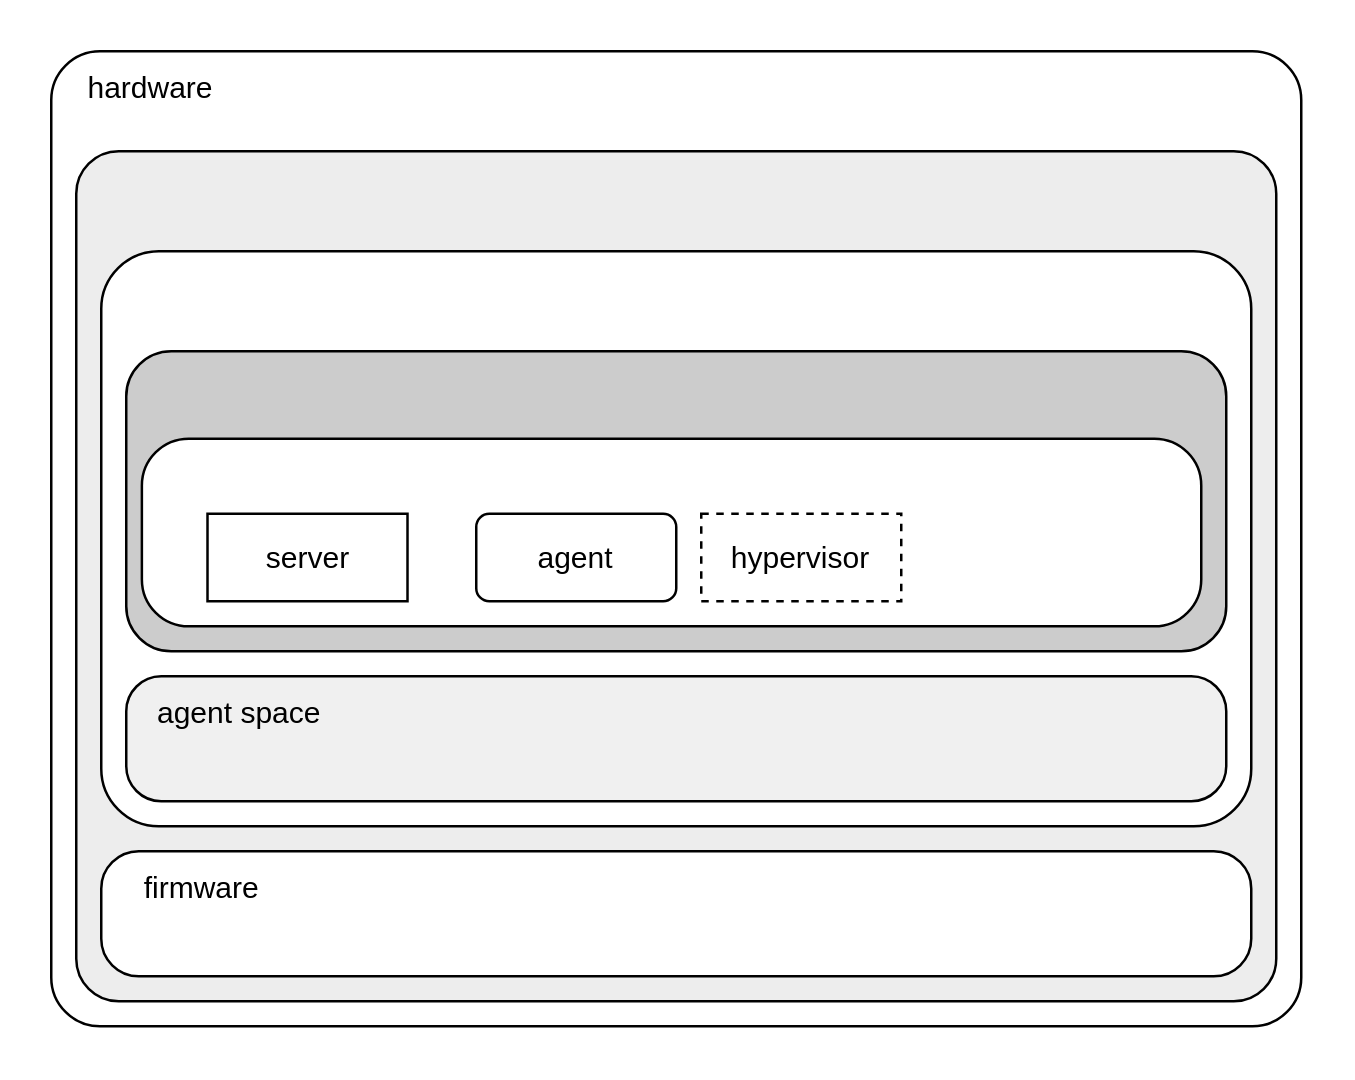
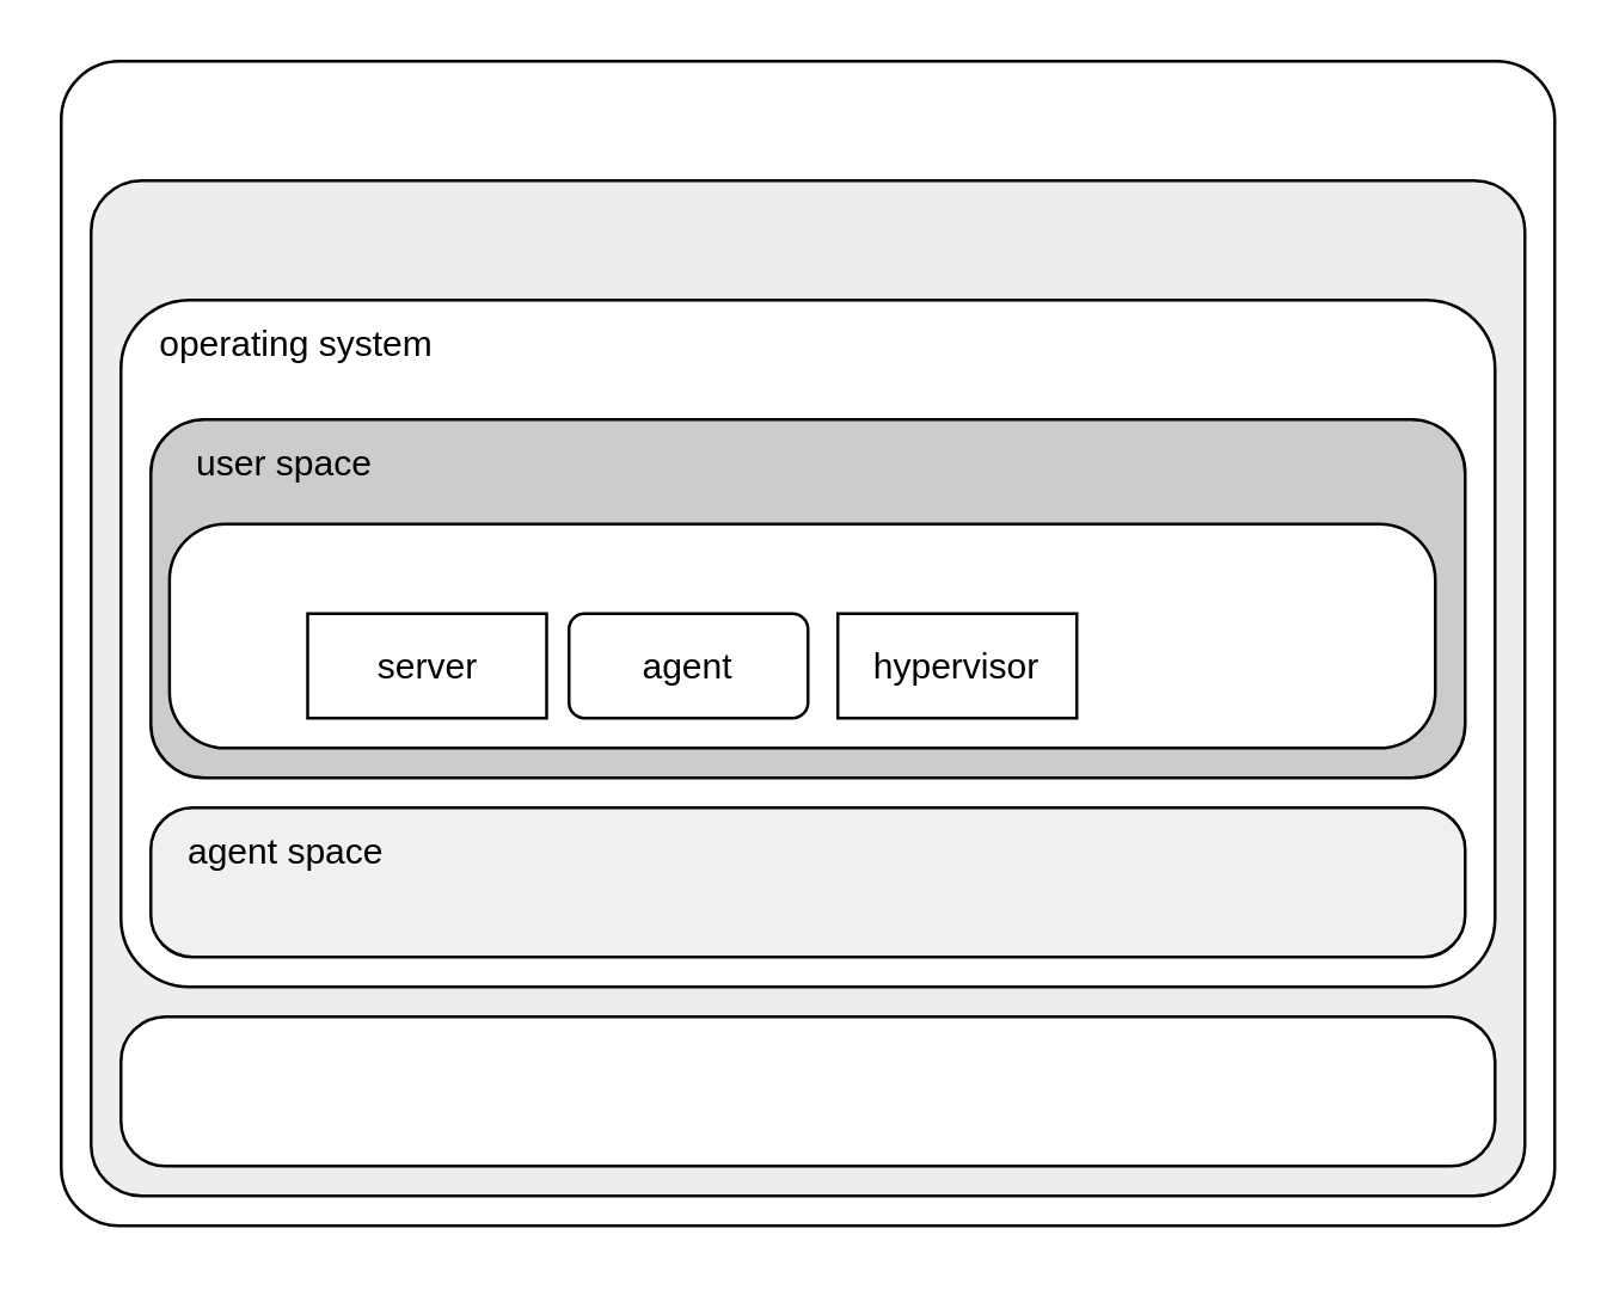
  <mxCell id="0" />
  <mxCell id="1" parent="0" />
  <mxCell id="2" value="" style="rounded=1;whiteSpace=wrap;html=1;arcSize=5;imageHeight=24;" vertex="1" parent="1"><mxGeometry x="20" y="20" width="500" height="390" as="geometry" /></mxCell>
  <mxCell id="3" value="" style="rounded=1;whiteSpace=wrap;html=1;arcSize=5;fillColor=#EDEDED;" vertex="1" parent="1"><mxGeometry x="30" y="60" width="480" height="340" as="geometry" /></mxCell>
  <mxCell id="4" value="" style="rounded=1;whiteSpace=wrap;html=1;arcSize=10;" vertex="1" parent="1"><mxGeometry x="40" y="100" width="460" height="230" as="geometry" /></mxCell>
  <mxCell id="5" value="" style="rounded=1;whiteSpace=wrap;html=1;arcSize=15;fillColor=#CCCCCC;" vertex="1" parent="1"><mxGeometry x="50" y="140" width="440" height="120" as="geometry" /></mxCell>
  <mxCell id="6" value="" style="rounded=1;whiteSpace=wrap;html=1;arcSize=30;imageHeight=24;" vertex="1" parent="1"><mxGeometry x="40" y="340" width="460" height="50" as="geometry" /></mxCell>
  <mxCell id="7" value="" style="rounded=1;whiteSpace=wrap;html=1;arcSize=28;imageHeight=24;fillColor=#F0F0F0;" vertex="1" parent="1"><mxGeometry x="50" y="270" width="440" height="50" as="geometry" /></mxCell>
  <mxCell id="8" value="agent space" style="text;html=1;strokeColor=none;fillColor=none;align=center;verticalAlign=middle;whiteSpace=wrap;rounded=0;" vertex="1" parent="1"><mxGeometry x="52.5" y="270" width="85" height="30" as="geometry" /></mxCell>
- <mxCell id="9" value="hardware" style="text;html=1;strokeColor=none;fillColor=none;align=center;verticalAlign=middle;whiteSpace=wrap;rounded=0;" vertex="1" parent="1"><mxGeometry x="30" y="20" width="60" height="30" as="geometry" /></mxCell>
- <mxCell id="10" value="firmware" style="text;html=1;strokeColor=none;fillColor=none;align=center;verticalAlign=middle;whiteSpace=wrap;rounded=0;" vertex="1" parent="1"><mxGeometry x="42.5" y="340" width="75" height="30" as="geometry" /></mxCell>
+ <mxCell id="11" value="user space" style="text;html=1;strokeColor=none;fillColor=none;align=center;verticalAlign=middle;whiteSpace=wrap;rounded=0;" vertex="1" parent="1"><mxGeometry x="56.25" y="140" width="77.5" height="30" as="geometry" /></mxCell>
+ <mxCell id="12" value="operating system" style="text;html=1;strokeColor=none;fillColor=none;align=center;verticalAlign=middle;whiteSpace=wrap;rounded=0;" vertex="1" parent="1"><mxGeometry x="43.75" y="100" width="110" height="30" as="geometry" /></mxCell>
  <mxCell id="13" value="" style="rounded=1;whiteSpace=wrap;html=1;arcSize=25;imageHeight=24;" vertex="1" parent="1"><mxGeometry x="56.25" y="175" width="423.75" height="75" as="geometry" /></mxCell>
- <mxCell id="14" value="server" style="rounded=0;whiteSpace=wrap;html=1;" vertex="1" parent="1"><mxGeometry x="82.5" y="205" width="80" height="35" as="geometry" /></mxCell>
+ <mxCell id="14" value="server" style="rounded=0;whiteSpace=wrap;html=1;" vertex="1" parent="1"><mxGeometry x="102.5" y="205" width="80" height="35" as="geometry" /></mxCell>
  <mxCell id="15" value="agent" style="whiteSpace=wrap;html=1;rounded=1;" vertex="1" parent="1"><mxGeometry x="190" y="205" width="80" height="35" as="geometry" /></mxCell>
- <mxCell id="16" value="hypervisor" style="rounded=0;whiteSpace=wrap;html=1;dashed=1;" vertex="1" parent="1"><mxGeometry x="280" y="205" width="80" height="35" as="geometry" /></mxCell>
+ <mxCell id="16" value="hypervisor" style="rounded=0;whiteSpace=wrap;html=1;" vertex="1" parent="1"><mxGeometry x="280" y="205" width="80" height="35" as="geometry" /></mxCell>
